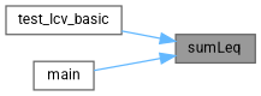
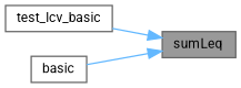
  digraph {
    rankdir=RL
    node [color=grey40 fillcolor=white fontname=Roboto fontsize=10 shape=box style=filled]
    edge [color=steelblue1 dir=back fontname=Roboto fontsize=10 labelfontname=Roboto labelfontsize=10 style=solid]
    n1 [color=gray40 fillcolor=grey60 fontcolor=black height=0.2 label=sumLeq width=0.4]
    n2 [height=0.2 label=test_lcv_basic width=0.4]
-   n3 [height=0.2 label=main width=0.4]
+   n3 [height=0.2 label=basic width=0.4]
    n1 -> n2
    n1 -> n3
  }
